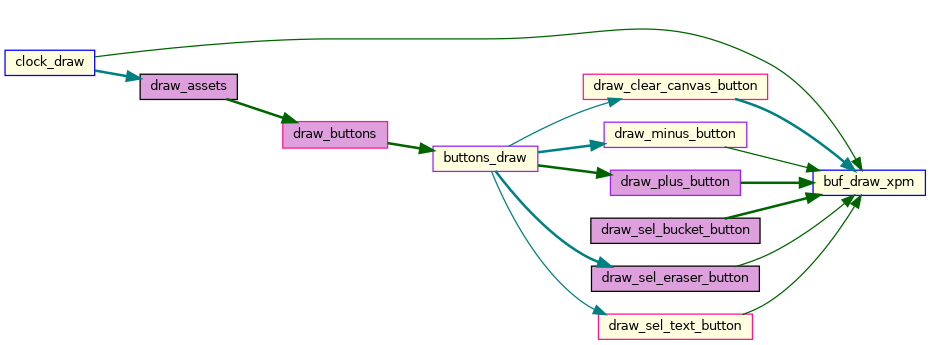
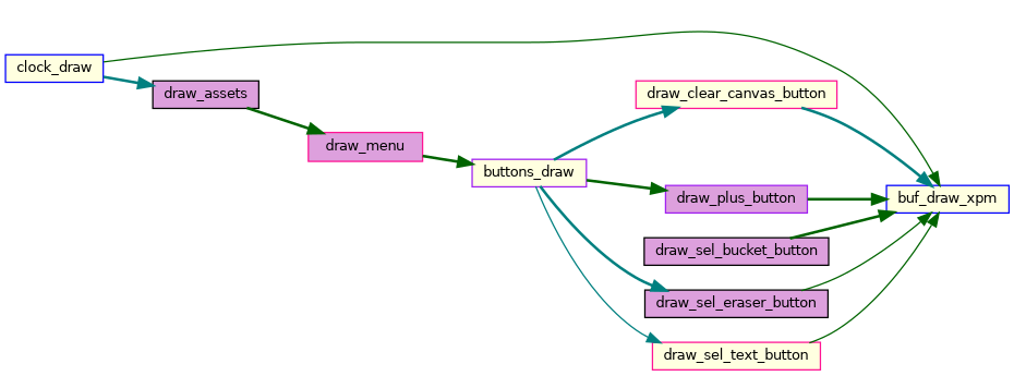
  digraph {
    rankdir=RL
    node [color=deeppink fillcolor=lightyellow fontname=Helvetica fontsize=10 shape=record style=filled]
    edge [color=darkgreen dir=back fontname=Helvetica fontsize=10 labelfontname=Helvetica labelfontsize=10 style=bold]
    n1 [color=blue fontcolor=black height=0.2 label=buf_draw_xpm width=0.4]
    n2 [color=blue height=0.2 label=clock_draw width=0.4]
    n3 [height=0.2 label=draw_clear_canvas_button width=0.4]
-   n4 [color=purple height=0.2 label=draw_minus_button width=0.4]
    n5 [color=purple fillcolor=plum height=0.2 label=draw_plus_button width=0.4]
    n6 [color=black fillcolor=plum height=0.2 label=draw_sel_bucket_button width=0.4]
    n7 [color=black fillcolor=plum height=0.2 label=draw_sel_eraser_button width=0.4]
    n8 [height=0.2 label=draw_sel_text_button width=0.4]
    n9 [color=purple height=0.2 label=buttons_draw width=0.4]
    n10 [color=black fillcolor=plum height=0.2 label=draw_assets width=0.4]
-   n11 [fillcolor=plum height=0.2 label=draw_buttons width=0.4]
+   n11 [fillcolor=plum height=0.2 label=draw_menu width=0.4]
    n1 -> n2 [style=solid]
    n1 -> n3 [color=teal]
-   n1 -> n4 [style=solid]
    n1 -> n5
    n1 -> n6
    n1 -> n7 [style=solid]
    n1 -> n8 [style=solid]
-   n3 -> n9 [color=teal style=solid]
-   n4 -> n9 [color=teal]
+   n3 -> n9 [color=teal]
    n5 -> n9
    n7 -> n9 [color=teal]
    n8 -> n9 [color=teal style=solid]
    n9 -> n11
    n10 -> n2 [color=teal]
    n11 -> n10
  }
